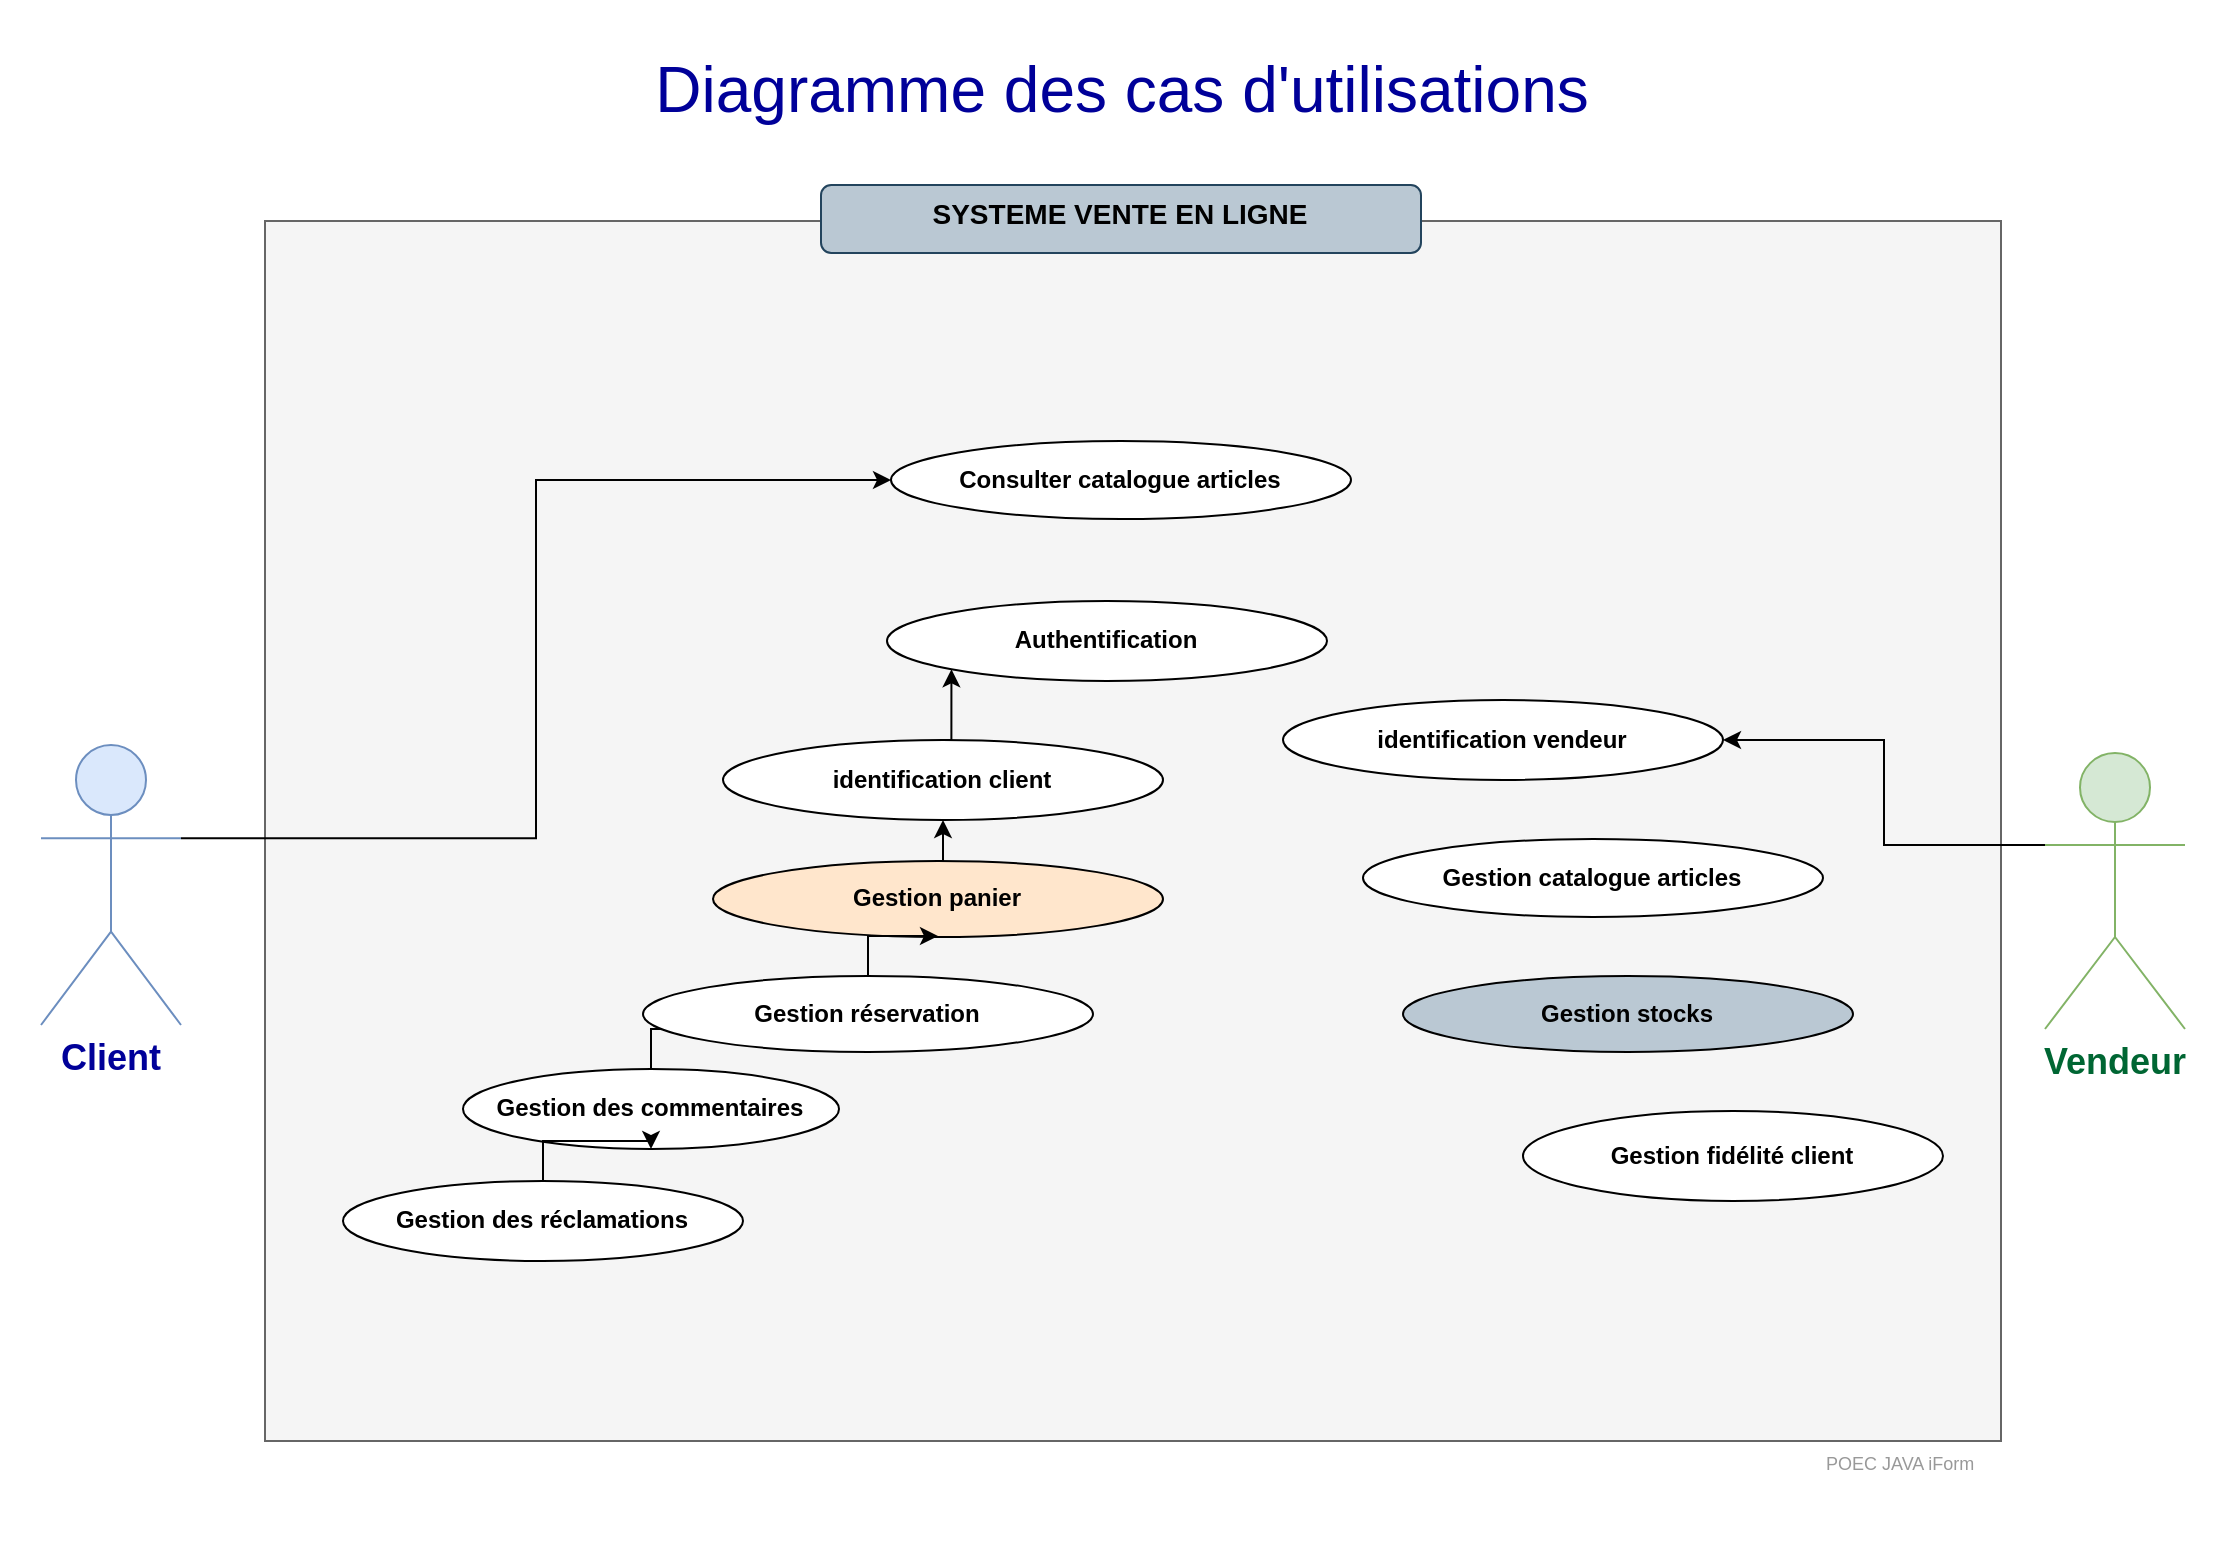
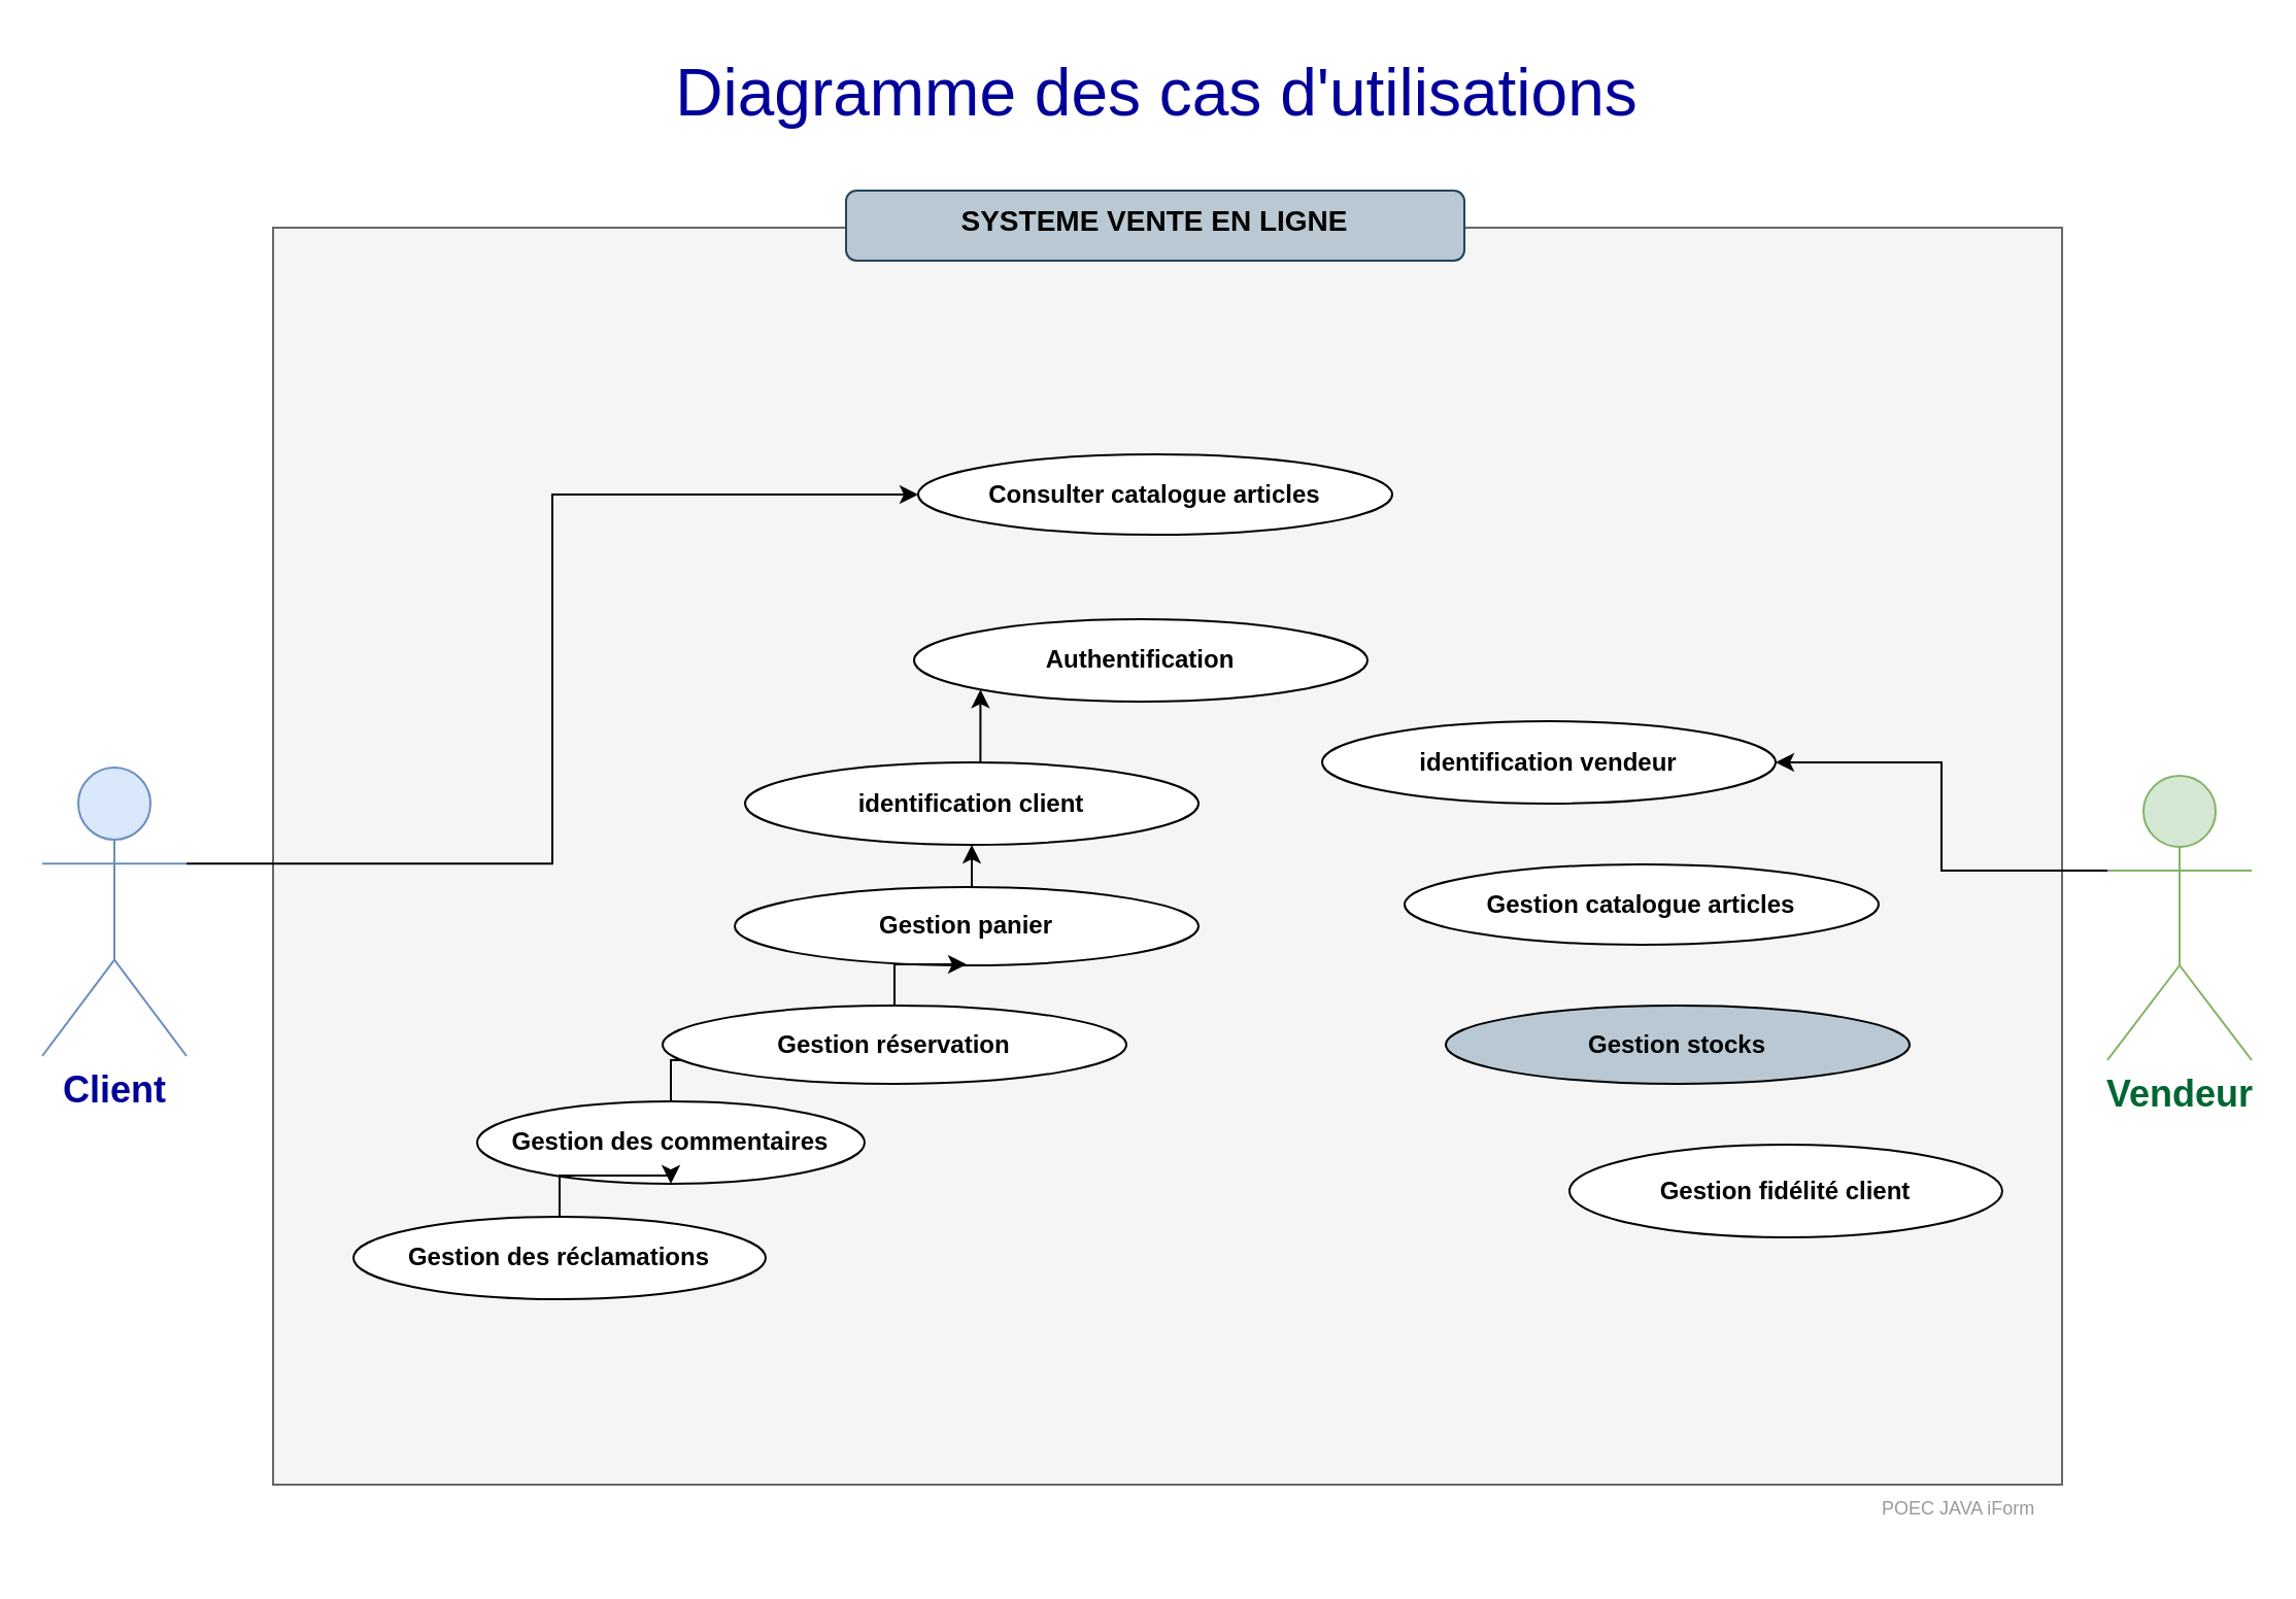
  <mxCell id="0" />
  <mxCell id="1" style="" parent="0" />
  <mxCell id="2" value="" style="whiteSpace=wrap;html=1;fillColor=#f5f5f5;strokeColor=#666666;aspect=fixed;gradientDirection=east;fontColor=#333333;" parent="1" vertex="1"><mxGeometry x="132" y="110" width="868" height="610" as="geometry" /></mxCell>
  <mxCell id="3" value="Client" style="shape=umlActor;verticalLabelPosition=bottom;labelBackgroundColor=#ffffff;verticalAlign=top;html=1;outlineConnect=0;fontSize=18;fillColor=#dae8fc;strokeColor=#6c8ebf;fontColor=#000099;fontStyle=1" parent="1" vertex="1"><mxGeometry x="20" y="372" width="70" height="140" as="geometry" /></mxCell>
  <mxCell id="4" value="&lt;font style=&quot;font-size: 32px;&quot;&gt;Diagramme des cas d'utilisations&lt;/font&gt;" style="text;html=1;strokeColor=none;fillColor=none;align=center;verticalAlign=middle;whiteSpace=wrap;rounded=0;fontSize=32;fontColor=#000099;" parent="1" vertex="1"><mxGeometry x="291" y="20" width="540" height="50" as="geometry" /></mxCell>
  <mxCell id="5" value="Vendeur" style="shape=umlActor;verticalLabelPosition=bottom;labelBackgroundColor=#ffffff;verticalAlign=top;html=1;outlineConnect=0;fontSize=18;fillColor=#d5e8d4;strokeColor=#82b366;fontColor=#006633;fontStyle=1" parent="1" vertex="1"><mxGeometry x="1022" y="376" width="70" height="138" as="geometry" /></mxCell>
  <mxCell id="6" value="&lt;div style=&quot;font-size: 14px&quot;&gt;SYSTEME VENTE EN LIGNE&lt;/div&gt;&lt;div style=&quot;font-size: 14px&quot;&gt;&lt;br style=&quot;font-size: 14px&quot;&gt;&lt;/div&gt;" style="text;html=1;align=center;verticalAlign=top;whiteSpace=wrap;rounded=1;fontSize=14;labelBackgroundColor=none;shadow=0;fillColor=#bac8d3;strokeColor=#23445d;comic=0;glass=0;fontStyle=1" parent="1" vertex="1"><mxGeometry x="410" y="92" width="300" height="34" as="geometry" /></mxCell>
  <mxCell id="7" value="POEC JAVA iForm" style="text;resizable=0;points=[];autosize=1;align=left;verticalAlign=top;spacingTop=-4;fontSize=9;fontColor=#999999;shadow=0;html=1;" parent="1" vertex="1"><mxGeometry x="911" y="724" width="90" height="30" as="geometry" /></mxCell>
  <mxCell id="8" value="shema" style="" parent="0" />
  <mxCell id="9" value="Consulter catalogue articles" style="ellipse;whiteSpace=wrap;html=1;fontStyle=1" parent="8" vertex="1"><mxGeometry x="445" y="220" width="230" height="39" as="geometry" /></mxCell>
  <mxCell id="10" value="Authentification" style="ellipse;whiteSpace=wrap;html=1;fontStyle=1" parent="8" vertex="1"><mxGeometry x="443" y="300" width="220" height="40" as="geometry" /></mxCell>
  <mxCell id="11" style="edgeStyle=orthogonalEdgeStyle;rounded=0;orthogonalLoop=1;jettySize=auto;html=1;exitX=0.5;exitY=0;exitDx=0;exitDy=0;entryX=0.5;entryY=1;entryDx=0;entryDy=0;" parent="8" source="12" target="20" edge="1"><mxGeometry relative="1" as="geometry" /></mxCell>
  <mxCell id="12" value="Gestion des commentaires" style="ellipse;whiteSpace=wrap;html=1;fontStyle=1" parent="8" vertex="1"><mxGeometry x="231" y="534" width="188" height="40" as="geometry" /></mxCell>
  <mxCell id="13" style="edgeStyle=orthogonalEdgeStyle;rounded=0;orthogonalLoop=1;jettySize=auto;html=1;exitX=0.5;exitY=0;exitDx=0;exitDy=0;entryX=0.5;entryY=1;entryDx=0;entryDy=0;" parent="8" source="14" target="12" edge="1"><mxGeometry relative="1" as="geometry" /></mxCell>
  <mxCell id="14" value="Gestion des réclamations" style="ellipse;whiteSpace=wrap;html=1;fontStyle=1" parent="8" vertex="1"><mxGeometry x="171" y="590" width="200" height="40" as="geometry" /></mxCell>
  <mxCell id="15" style="edgeStyle=orthogonalEdgeStyle;rounded=0;orthogonalLoop=1;jettySize=auto;html=1;exitX=0.5;exitY=0;exitDx=0;exitDy=0;entryX=0.5;entryY=1;entryDx=0;entryDy=0;" parent="8" source="16" target="24" edge="1"><mxGeometry relative="1" as="geometry" /></mxCell>
- <mxCell id="16" value="Gestion panier" style="ellipse;whiteSpace=wrap;html=1;fontStyle=1;fillColor=#ffe6cc;" parent="8" vertex="1"><mxGeometry x="356" y="430" width="225" height="38" as="geometry" /></mxCell>
+ <mxCell id="16" value="Gestion panier" style="ellipse;whiteSpace=wrap;html=1;fontStyle=1" parent="8" vertex="1"><mxGeometry x="356" y="430" width="225" height="38" as="geometry" /></mxCell>
  <mxCell id="17" value="Gestion fidélité client" style="ellipse;whiteSpace=wrap;html=1;fontStyle=1" parent="8" vertex="1"><mxGeometry x="761" y="555" width="210" height="45" as="geometry" /></mxCell>
  <mxCell id="18" value="Gestion catalogue articles" style="ellipse;whiteSpace=wrap;html=1;fontStyle=1" parent="8" vertex="1"><mxGeometry x="681" y="419" width="230" height="39" as="geometry" /></mxCell>
  <mxCell id="19" style="edgeStyle=orthogonalEdgeStyle;rounded=0;orthogonalLoop=1;jettySize=auto;html=1;exitX=0.5;exitY=0;exitDx=0;exitDy=0;entryX=0.5;entryY=1;entryDx=0;entryDy=0;" parent="8" source="20" target="16" edge="1"><mxGeometry relative="1" as="geometry" /></mxCell>
  <mxCell id="20" value="Gestion réservation" style="ellipse;whiteSpace=wrap;html=1;fontStyle=1" parent="8" vertex="1"><mxGeometry x="321" y="487.5" width="225" height="38" as="geometry" /></mxCell>
  <mxCell id="21" value="Gestion stocks" style="ellipse;whiteSpace=wrap;html=1;fontStyle=1;fillColor=#bac8d3;" parent="8" vertex="1"><mxGeometry x="701" y="487.5" width="225" height="38" as="geometry" /></mxCell>
  <mxCell id="22" style="edgeStyle=orthogonalEdgeStyle;rounded=0;orthogonalLoop=1;jettySize=auto;html=1;exitX=1;exitY=0.333;exitDx=0;exitDy=0;exitPerimeter=0;entryX=0;entryY=0.5;entryDx=0;entryDy=0;" parent="8" source="3" target="9" edge="1"><mxGeometry relative="1" as="geometry" /></mxCell>
  <mxCell id="23" style="edgeStyle=orthogonalEdgeStyle;rounded=0;orthogonalLoop=1;jettySize=auto;html=1;exitX=0.5;exitY=0;exitDx=0;exitDy=0;entryX=0;entryY=1;entryDx=0;entryDy=0;" parent="8" source="24" target="10" edge="1"><mxGeometry relative="1" as="geometry" /></mxCell>
  <mxCell id="24" value="identification client" style="ellipse;whiteSpace=wrap;html=1;fontStyle=1" parent="8" vertex="1"><mxGeometry x="361" y="369.5" width="220" height="40" as="geometry" /></mxCell>
  <mxCell id="25" value="identification vendeur" style="ellipse;whiteSpace=wrap;html=1;fontStyle=1" parent="8" vertex="1"><mxGeometry x="641" y="349.5" width="220" height="40" as="geometry" /></mxCell>
  <mxCell id="26" style="edgeStyle=orthogonalEdgeStyle;rounded=0;orthogonalLoop=1;jettySize=auto;html=1;exitX=0;exitY=0.333;exitDx=0;exitDy=0;exitPerimeter=0;" parent="8" source="5" target="25" edge="1"><mxGeometry relative="1" as="geometry" /></mxCell>
